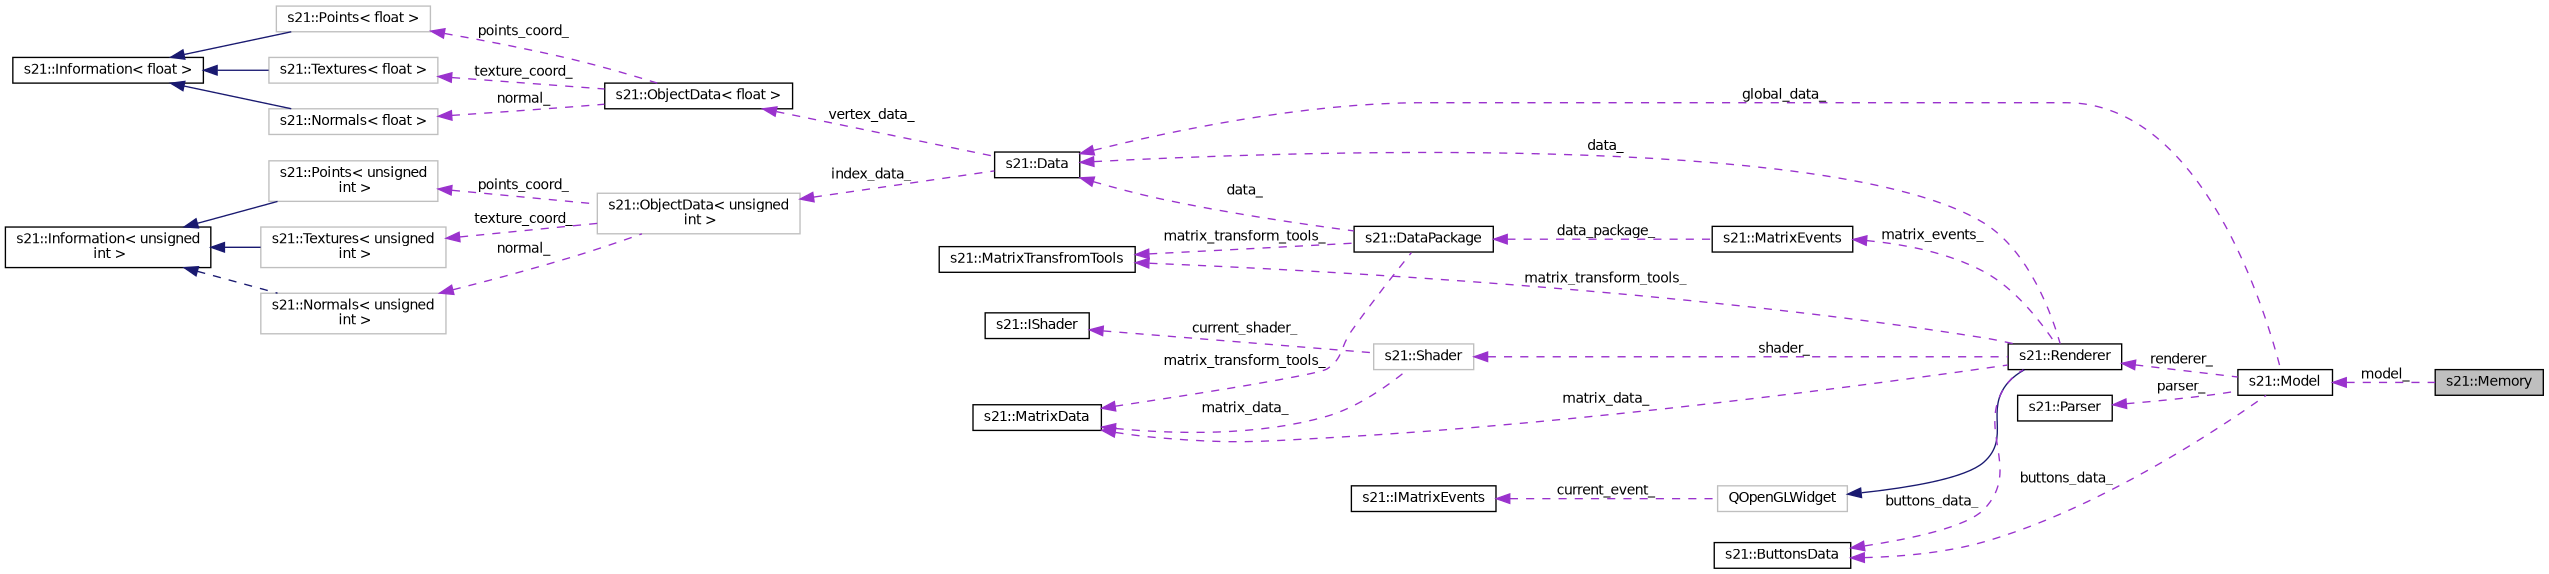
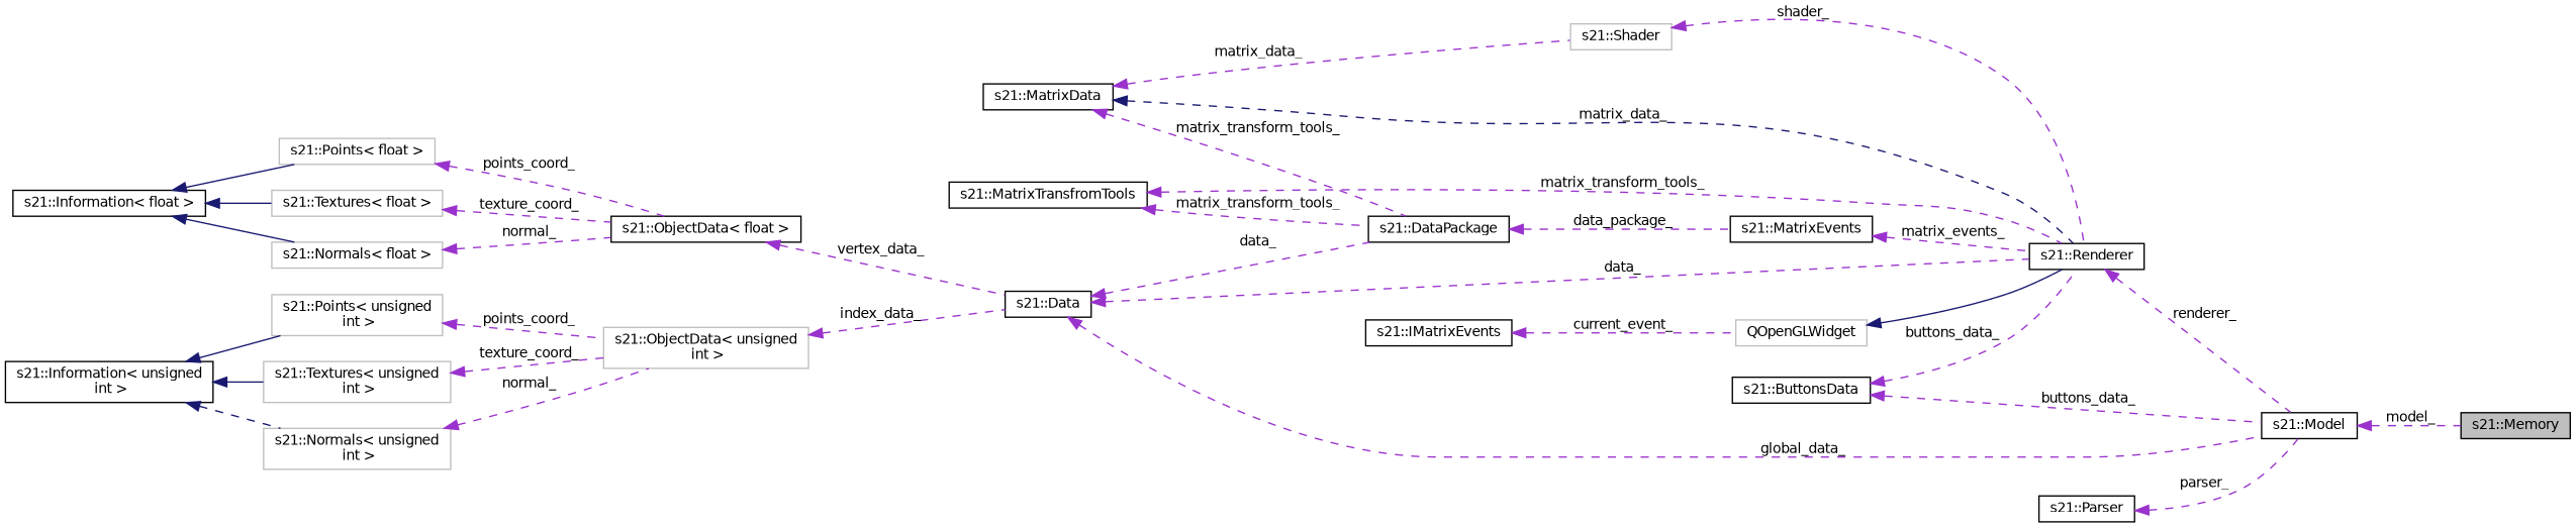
  digraph {
    rankdir=LR
    node [color=black fillcolor=white fontname=Helvetica fontsize=10 shape=record style=filled]
    edge [color=darkorchid3 dir=back fontname=Helvetica fontsize=10 labelfontname=Helvetica labelfontsize=10 style=dashed]
    n1 [fillcolor=grey75 fontcolor=black height=0.2 label="s21::Memory" width=0.4]
    n2 [height=0.2 label="s21::Model" width=0.4]
    n3 [height=0.2 label="s21::Data" width=0.4]
    n4 [height=0.2 label="s21::Renderer" width=0.4]
    n5 [height=0.2 label="s21::DataPackage" width=0.4]
    n6 [height=0.2 label="s21::MatrixEvents" width=0.4]
    n7 [height=0.2 label="s21::ObjectData\< float \>" width=0.4]
    n8 [color=grey75 height=0.2 label="s21::Points\< float \>" width=0.4]
    n9 [height=0.2 label="s21::Information\< float \>" width=0.4]
    n10 [color=grey75 height=0.2 label="s21::Textures\< float \>" width=0.4]
    n11 [color=grey75 height=0.2 label="s21::Normals\< float \>" width=0.4]
    n12 [color=grey75 height=0.2 label="s21::ObjectData\< unsigned\l int \>" width=0.4]
    n13 [color=grey75 height=0.2 label="s21::Points\< unsigned\l int \>" width=0.4]
    n14 [height=0.2 label="s21::Information\< unsigned\l int \>" width=0.4]
    n15 [color=grey75 height=0.2 label="s21::Textures\< unsigned\l int \>" width=0.4]
    n16 [color=grey75 height=0.2 label="s21::Normals\< unsigned\l int \>" width=0.4]
    n17 [height=0.2 label="s21::Parser" width=0.4]
    n18 [color=grey75 height=0.2 label=QOpenGLWidget width=0.4]
    n19 [height=0.2 label="s21::ButtonsData" width=0.4]
    n20 [height=0.2 label="s21::MatrixTransfromTools" width=0.4]
    n21 [height=0.2 label="s21::MatrixData" width=0.4]
    n22 [color=grey75 height=0.2 label="s21::Shader" width=0.4]
-   n23 [height=0.2 label="s21::IShader" width=0.4]
    n24 [height=0.2 label="s21::IMatrixEvents" width=0.4]
    n2 -> n1 [label=" model_"]
    n3 -> n2 [label=" global_data_"]
    n3 -> n4 [label=" data_"]
    n3 -> n5 [label=" data_"]
    n4 -> n2 [label=" renderer_"]
    n5 -> n6 [label=" data_package_"]
    n6 -> n4 [label=" matrix_events_"]
    n7 -> n3 [label=" vertex_data_"]
    n8 -> n7 [label=" points_coord_"]
    n9 -> n8 [color=midnightblue style=solid]
    n9 -> n10 [color=midnightblue style=solid]
    n9 -> n11 [color=midnightblue style=solid]
    n10 -> n7 [label=" texture_coord_"]
    n11 -> n7 [label=" normal_"]
    n12 -> n3 [label=" index_data_"]
    n13 -> n12 [label=" points_coord_"]
    n14 -> n13 [color=midnightblue style=solid]
    n14 -> n15 [color=midnightblue style=solid]
    n14 -> n16 [color=midnightblue]
    n15 -> n12 [label=" texture_coord_"]
    n16 -> n12 [label=" normal_"]
    n17 -> n2 [label=" parser_"]
    n18 -> n4 [color=midnightblue style=solid]
    n19 -> n2 [label=" buttons_data_"]
    n19 -> n4 [label=" buttons_data_"]
    n20 -> n4 [label=" matrix_transform_tools_"]
    n20 -> n5 [label=" matrix_transform_tools_"]
-   n21 -> n4 [label=" matrix_data_"]
+   n21 -> n4 [color=midnightblue label=" matrix_data_"]
    n21 -> n5 [label=" matrix_transform_tools_"]
    n21 -> n22 [label=" matrix_data_"]
    n22 -> n4 [label=" shader_"]
-   n23 -> n22 [label=" current_shader_"]
    n24 -> n18 [label=" current_event_"]
  }
